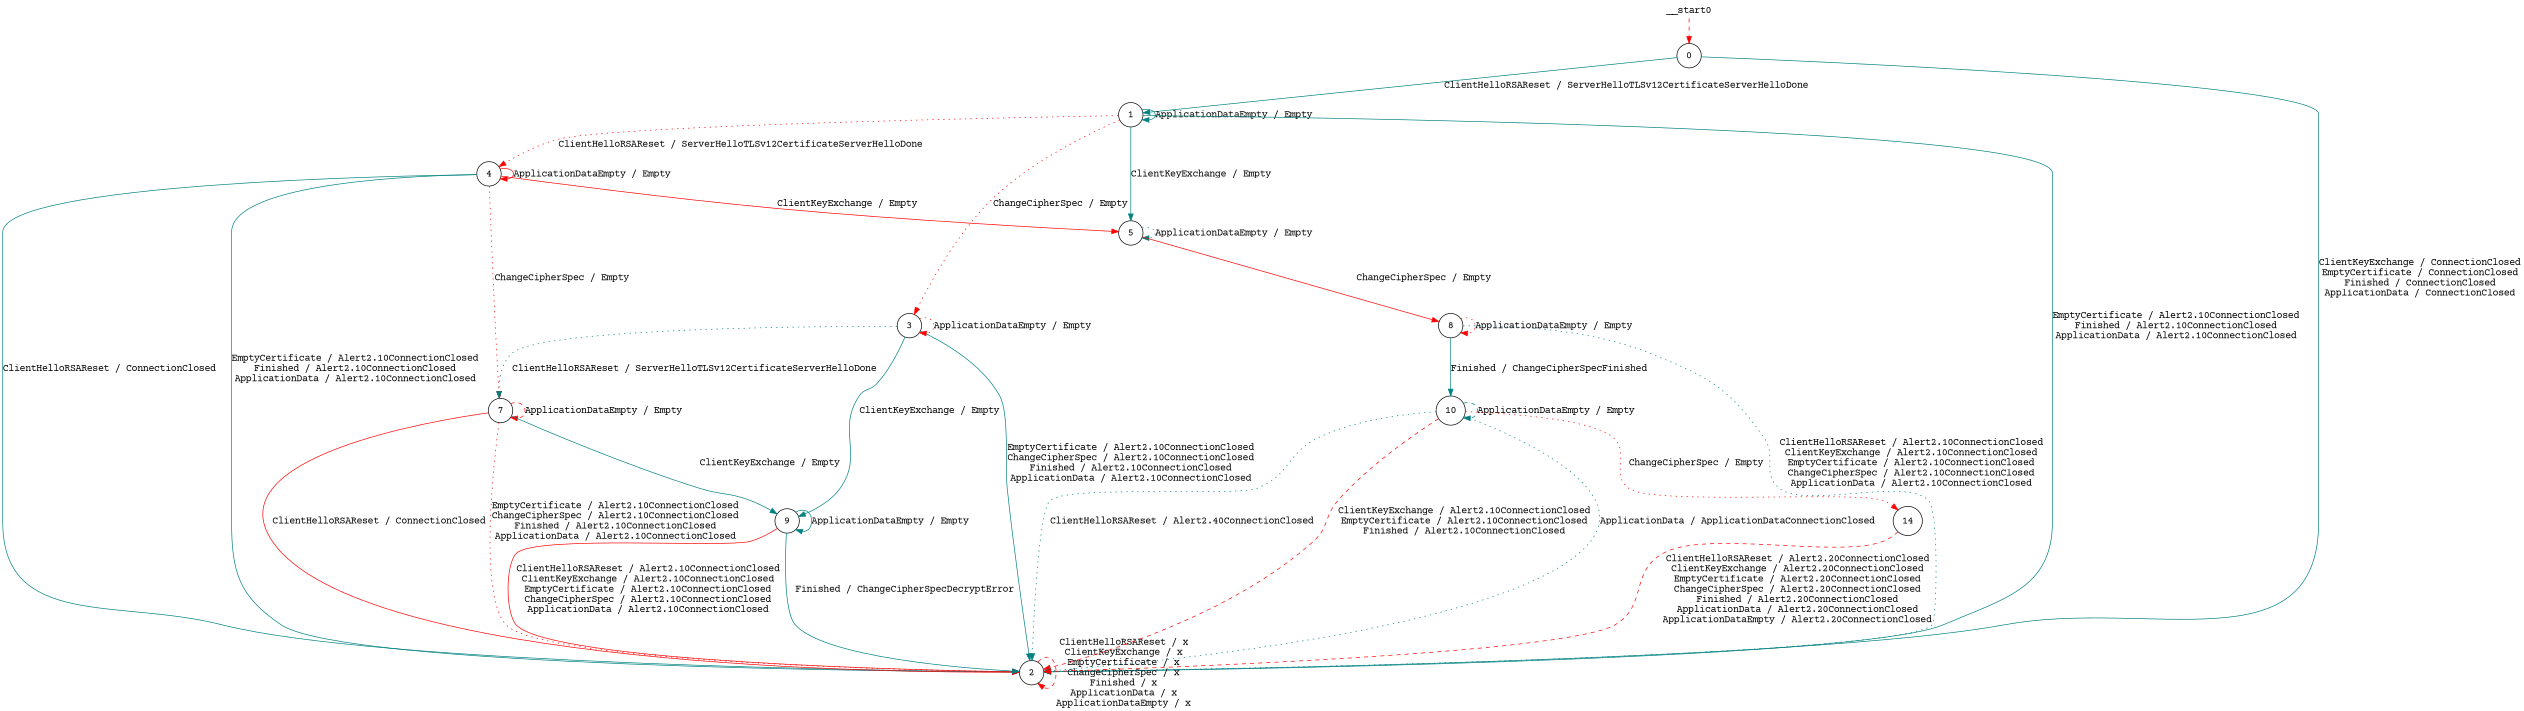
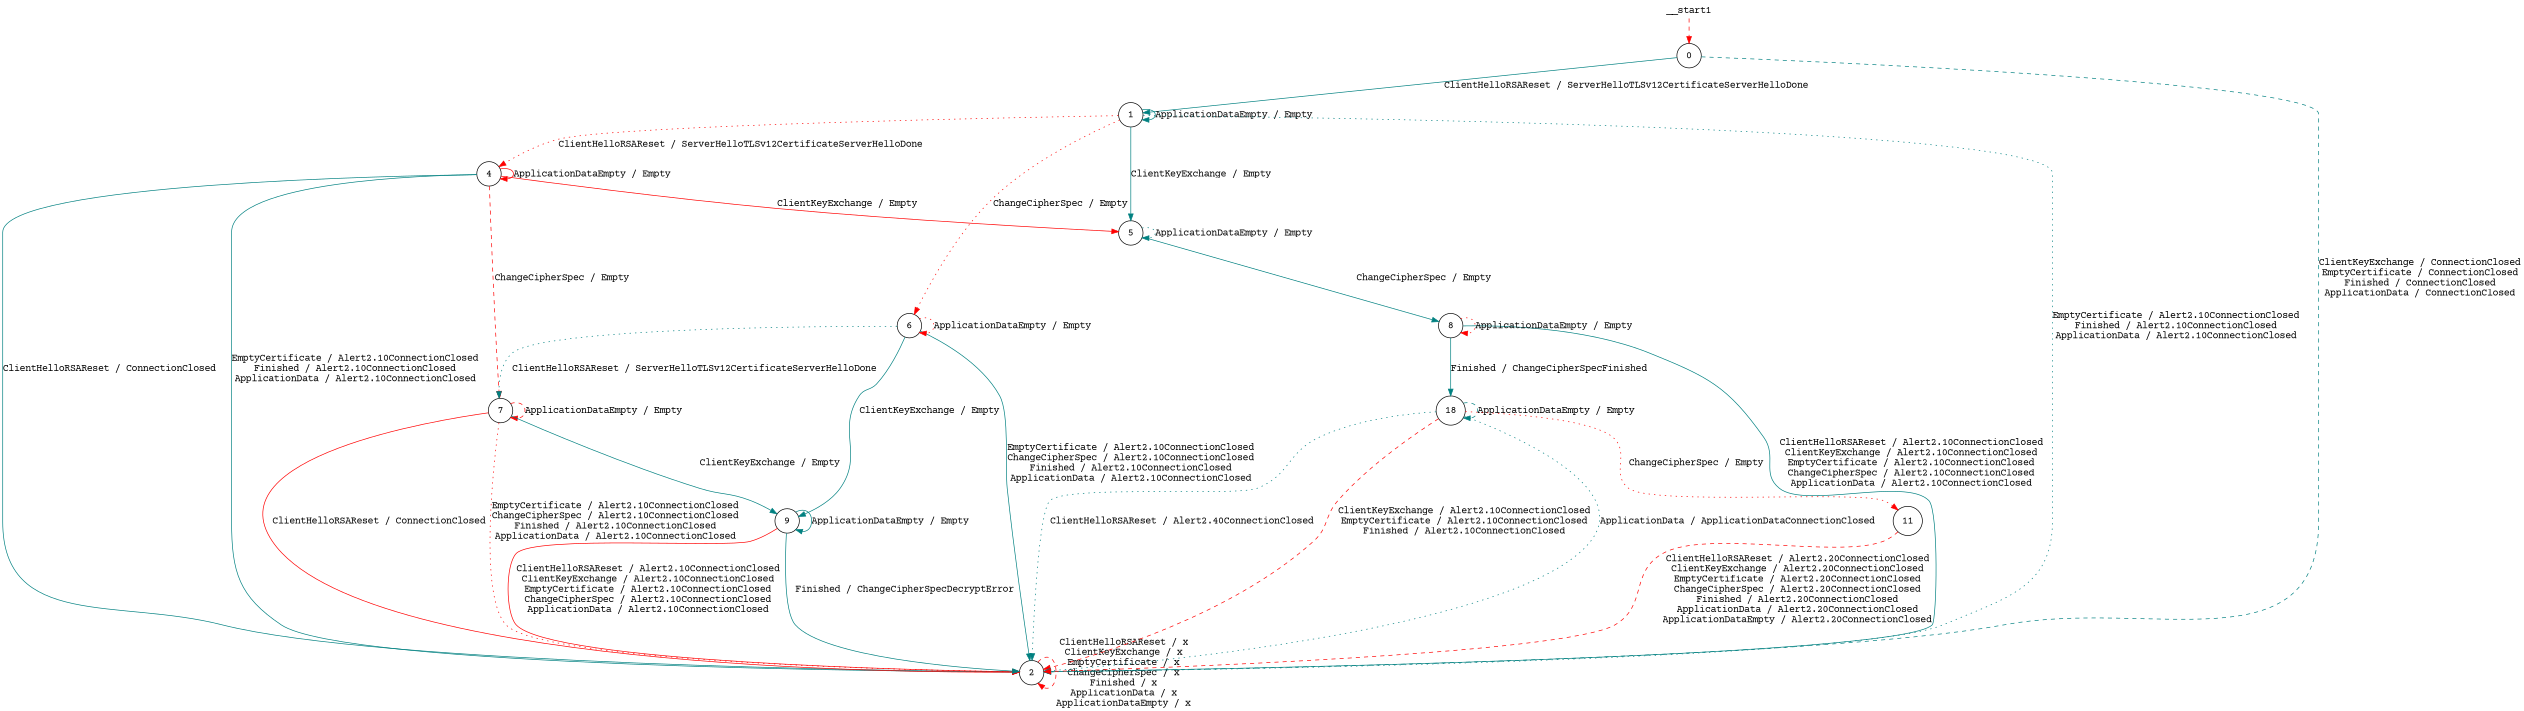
  digraph {
    fontname="Courier Prime"
    node [fontname="Courier Prime" shape=circle]
    edge [color=teal fontname="Courier Prime" style=solid]
    n1 [label=0]
    n2 [label=1]
    n3 [label=2]
    n4 [label=4]
    n5 [label=5]
-   n6 [label=3]
+   n6 [label=6]
    n7 [label=7]
    n8 [label=8]
    n9 [label=9]
-   n10 [label=10]
-   n11 [label=14]
-   __start0 [height=0 shape=none width=0]
+   n10 [label=18]
+   n11 [label=11]
+   __start0 [height=0 shape=none width=0 label=__start1]
    n1 -> n2 [label="ClientHelloRSAReset / ServerHelloTLSv12CertificateServerHelloDone\n"]
-   n1 -> n3 [label="ClientKeyExchange / ConnectionClosed\nEmptyCertificate / ConnectionClosed\nFinished / ConnectionClosed\nApplicationData / ConnectionClosed\n"]
+   n1 -> n3 [label="ClientKeyExchange / ConnectionClosed\nEmptyCertificate / ConnectionClosed\nFinished / ConnectionClosed\nApplicationData / ConnectionClosed\n" style=dashed]
    n2 -> n2 [label="ApplicationDataEmpty / Empty\n"]
-   n2 -> n3 [label="EmptyCertificate / Alert2.10ConnectionClosed\nFinished / Alert2.10ConnectionClosed\nApplicationData / Alert2.10ConnectionClosed\n"]
+   n2 -> n3 [label="EmptyCertificate / Alert2.10ConnectionClosed\nFinished / Alert2.10ConnectionClosed\nApplicationData / Alert2.10ConnectionClosed\n" style=dotted]
    n2 -> n4 [color=red label="ClientHelloRSAReset / ServerHelloTLSv12CertificateServerHelloDone\n" style=dotted]
    n2 -> n5 [label="ClientKeyExchange / Empty\n"]
    n2 -> n6 [color=red label="ChangeCipherSpec / Empty\n" style=dotted]
    n3 -> n3 [color=red label="ClientHelloRSAReset / x\nClientKeyExchange / x\nEmptyCertificate / x\nChangeCipherSpec / x\nFinished / x\nApplicationData / x\nApplicationDataEmpty / x\n" style=dashed]
    n4 -> n3 [label="ClientHelloRSAReset / ConnectionClosed\n"]
    n4 -> n3 [label="EmptyCertificate / Alert2.10ConnectionClosed\nFinished / Alert2.10ConnectionClosed\nApplicationData / Alert2.10ConnectionClosed\n"]
    n4 -> n4 [color=red label="ApplicationDataEmpty / Empty\n"]
    n4 -> n5 [color=red label="ClientKeyExchange / Empty\n"]
-   n4 -> n7 [color=red label="ChangeCipherSpec / Empty\n" style=dotted]
+   n4 -> n7 [color=red label="ChangeCipherSpec / Empty\n" style=dashed]
    n5 -> n5 [label="ApplicationDataEmpty / Empty\n" style=dotted]
-   n5 -> n8 [color=red label="ChangeCipherSpec / Empty\n"]
+   n5 -> n8 [label="ChangeCipherSpec / Empty\n"]
    n6 -> n3 [label="EmptyCertificate / Alert2.10ConnectionClosed\nChangeCipherSpec / Alert2.10ConnectionClosed\nFinished / Alert2.10ConnectionClosed\nApplicationData / Alert2.10ConnectionClosed\n"]
    n6 -> n6 [color=red label="ApplicationDataEmpty / Empty\n" style=dotted]
    n6 -> n7 [label="ClientHelloRSAReset / ServerHelloTLSv12CertificateServerHelloDone\n" style=dotted]
    n6 -> n9 [label="ClientKeyExchange / Empty\n"]
    n7 -> n3 [color=red label="ClientHelloRSAReset / ConnectionClosed\n"]
    n7 -> n3 [color=red label="EmptyCertificate / Alert2.10ConnectionClosed\nChangeCipherSpec / Alert2.10ConnectionClosed\nFinished / Alert2.10ConnectionClosed\nApplicationData / Alert2.10ConnectionClosed\n" style=dotted]
    n7 -> n7 [color=red label="ApplicationDataEmpty / Empty\n" style=dashed]
    n7 -> n9 [label="ClientKeyExchange / Empty\n"]
-   n8 -> n3 [label="ClientHelloRSAReset / Alert2.10ConnectionClosed\nClientKeyExchange / Alert2.10ConnectionClosed\nEmptyCertificate / Alert2.10ConnectionClosed\nChangeCipherSpec / Alert2.10ConnectionClosed\nApplicationData / Alert2.10ConnectionClosed\n" style=dotted]
+   n8 -> n3 [label="ClientHelloRSAReset / Alert2.10ConnectionClosed\nClientKeyExchange / Alert2.10ConnectionClosed\nEmptyCertificate / Alert2.10ConnectionClosed\nChangeCipherSpec / Alert2.10ConnectionClosed\nApplicationData / Alert2.10ConnectionClosed\n"]
    n8 -> n8 [color=red label="ApplicationDataEmpty / Empty\n" style=dotted]
    n8 -> n10 [label="Finished / ChangeCipherSpecFinished\n"]
    n9 -> n3 [color=red label="ClientHelloRSAReset / Alert2.10ConnectionClosed\nClientKeyExchange / Alert2.10ConnectionClosed\nEmptyCertificate / Alert2.10ConnectionClosed\nChangeCipherSpec / Alert2.10ConnectionClosed\nApplicationData / Alert2.10ConnectionClosed\n"]
    n9 -> n3 [label="Finished / ChangeCipherSpecDecryptError\n"]
    n9 -> n9 [label="ApplicationDataEmpty / Empty\n"]
    n10 -> n3 [label="ClientHelloRSAReset / Alert2.40ConnectionClosed\n" style=dotted]
    n10 -> n3 [color=red label="ClientKeyExchange / Alert2.10ConnectionClosed\nEmptyCertificate / Alert2.10ConnectionClosed\nFinished / Alert2.10ConnectionClosed\n" style=dashed]
    n10 -> n3 [label="ApplicationData / ApplicationDataConnectionClosed\n" style=dotted]
    n10 -> n10 [label="ApplicationDataEmpty / Empty\n" style=dashed]
    n10 -> n11 [color=red label="ChangeCipherSpec / Empty\n" style=dotted]
    n11 -> n3 [color=red label="ClientHelloRSAReset / Alert2.20ConnectionClosed\nClientKeyExchange / Alert2.20ConnectionClosed\nEmptyCertificate / Alert2.20ConnectionClosed\nChangeCipherSpec / Alert2.20ConnectionClosed\nFinished / Alert2.20ConnectionClosed\nApplicationData / Alert2.20ConnectionClosed\nApplicationDataEmpty / Alert2.20ConnectionClosed\n" style=dashed]
    __start0 -> n1 [color=red style=dashed]
  }
